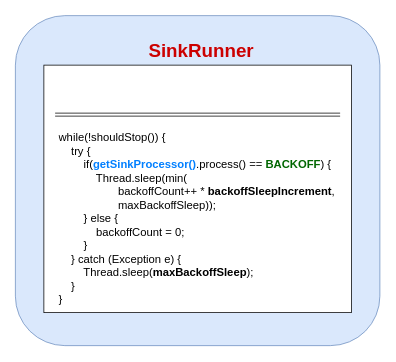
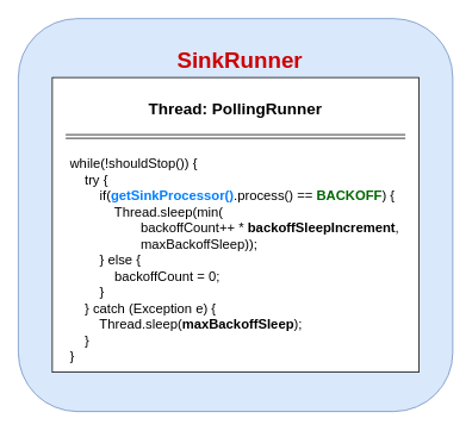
  <mxCell id="0" />
  <mxCell id="1" parent="0" />
  <mxCell id="2" value="" style="rounded=1;whiteSpace=wrap;html=1;fontSize=18;fillColor=#dae8fc;strokeColor=#6c8ebf;" vertex="1" parent="1"><mxGeometry x="20" y="20" width="486" height="440" as="geometry" /></mxCell>
  <mxCell id="3" value="" style="rounded=0;whiteSpace=wrap;html=1;" vertex="1" parent="1"><mxGeometry x="58" y="86" width="410" height="330" as="geometry" /></mxCell>
+ <mxCell id="4" value="Thread: PollingRunner" style="text;html=1;strokeColor=none;fillColor=none;align=center;verticalAlign=middle;whiteSpace=wrap;rounded=0;fontSize=18;fontStyle=1" vertex="1" parent="1"><mxGeometry x="138" y="111" width="250" height="20" as="geometry" /></mxCell>
  <mxCell id="5" value="&lt;h1 style=&quot;font-size: 15px&quot;&gt;&lt;br&gt;&lt;/h1&gt;&lt;div style=&quot;font-size: 15px&quot;&gt;&lt;font style=&quot;font-size: 15px&quot;&gt;while(!shouldStop()) {&lt;/font&gt;&lt;/div&gt;&lt;div style=&quot;font-size: 15px&quot;&gt;&lt;font style=&quot;font-size: 15px&quot;&gt;&amp;nbsp; &amp;nbsp; try {&lt;/font&gt;&lt;/div&gt;&lt;div style=&quot;font-size: 15px&quot;&gt;&lt;font style=&quot;font-size: 15px&quot;&gt;&amp;nbsp; &amp;nbsp; &amp;nbsp; &amp;nbsp; if(&lt;b&gt;&lt;font color=&quot;#007fff&quot;&gt;getSinkProcessor()&lt;/font&gt;&lt;/b&gt;.process() == &lt;font color=&quot;#006600&quot;&gt;&lt;b&gt;BACKOFF&lt;/b&gt;&lt;/font&gt;) {&lt;/font&gt;&lt;/div&gt;&lt;div style=&quot;font-size: 15px&quot;&gt;&lt;font style=&quot;font-size: 15px&quot;&gt;&amp;nbsp; &amp;nbsp; &amp;nbsp; &amp;nbsp; &amp;nbsp; &amp;nbsp; Thread.sleep(min(&lt;/font&gt;&lt;/div&gt;&lt;div style=&quot;font-size: 15px&quot;&gt;&lt;font style=&quot;font-size: 15px&quot;&gt;&amp;nbsp; &amp;nbsp; &amp;nbsp; &amp;nbsp; &amp;nbsp; &amp;nbsp; &amp;nbsp; &amp;nbsp; &amp;nbsp; &amp;nbsp;backoffCount++ * &lt;b&gt;backoffSleepIncrement&lt;/b&gt;,&amp;nbsp;&lt;/font&gt;&lt;/div&gt;&lt;div style=&quot;font-size: 15px&quot;&gt;&lt;font style=&quot;font-size: 15px&quot;&gt;&amp;nbsp; &amp;nbsp; &amp;nbsp; &amp;nbsp; &amp;nbsp; &amp;nbsp; &amp;nbsp; &amp;nbsp; &amp;nbsp; &amp;nbsp;maxBackoffSleep));&lt;/font&gt;&lt;/div&gt;&lt;div style=&quot;font-size: 15px&quot;&gt;&lt;font style=&quot;font-size: 15px&quot;&gt;&amp;nbsp; &amp;nbsp; &amp;nbsp; &amp;nbsp; } else {&lt;/font&gt;&lt;/div&gt;&lt;div style=&quot;font-size: 15px&quot;&gt;&lt;font style=&quot;font-size: 15px&quot;&gt;&amp;nbsp; &amp;nbsp; &amp;nbsp; &amp;nbsp; &amp;nbsp; &amp;nbsp; backoffCount = 0;&lt;/font&gt;&lt;/div&gt;&lt;div style=&quot;font-size: 15px&quot;&gt;&lt;font style=&quot;font-size: 15px&quot;&gt;&amp;nbsp; &amp;nbsp; &amp;nbsp; &amp;nbsp; }&lt;/font&gt;&lt;/div&gt;&lt;div style=&quot;font-size: 15px&quot;&gt;&lt;font style=&quot;font-size: 15px&quot;&gt;&amp;nbsp; &amp;nbsp; } catch (Exception e) {&lt;/font&gt;&lt;/div&gt;&lt;div style=&quot;font-size: 15px&quot;&gt;&lt;font style=&quot;font-size: 15px&quot;&gt;&amp;nbsp; &amp;nbsp; &amp;nbsp; &amp;nbsp; Thread.sleep(&lt;b&gt;maxBackoffSleep&lt;/b&gt;);&lt;/font&gt;&lt;/div&gt;&lt;div style=&quot;font-size: 15px&quot;&gt;&lt;font style=&quot;font-size: 15px&quot;&gt;&amp;nbsp; &amp;nbsp; }&lt;/font&gt;&lt;/div&gt;&lt;div style=&quot;font-size: 15px&quot;&gt;&lt;font style=&quot;font-size: 15px&quot;&gt;}&lt;/font&gt;&lt;/div&gt;" style="text;html=1;strokeColor=none;fillColor=none;spacing=5;spacingTop=-20;overflow=hidden;rounded=0;fontSize=16;" vertex="1" parent="1"><mxGeometry x="73" y="146" width="380" height="270" as="geometry" /></mxCell>
  <mxCell id="6" value="" style="shape=link;html=1;fontSize=16;" edge="1" parent="1"><mxGeometry width="100" relative="1" as="geometry"><mxPoint x="73" y="152" as="sourcePoint" /><mxPoint x="453" y="152" as="targetPoint" /></mxGeometry></mxCell>
  <mxCell id="7" value="SinkRunner" style="text;html=1;strokeColor=none;fillColor=none;align=center;verticalAlign=middle;whiteSpace=wrap;rounded=0;fontSize=25;fontStyle=1;fontColor=#CC0000;" vertex="1" parent="1"><mxGeometry x="193" y="56" width="150" height="20" as="geometry" /></mxCell>
